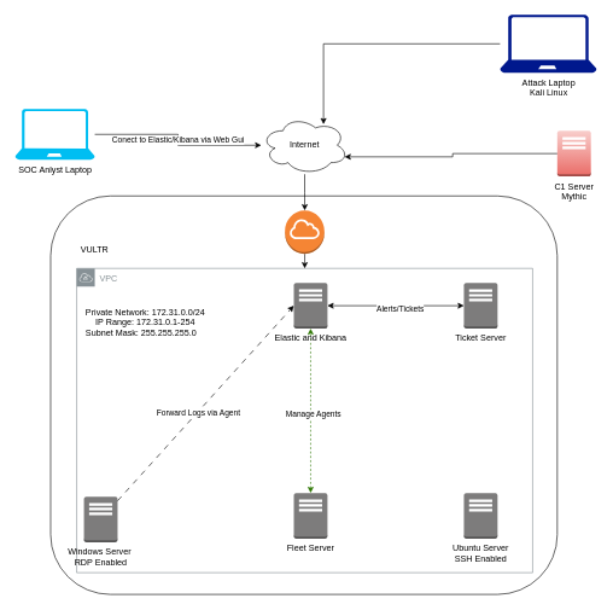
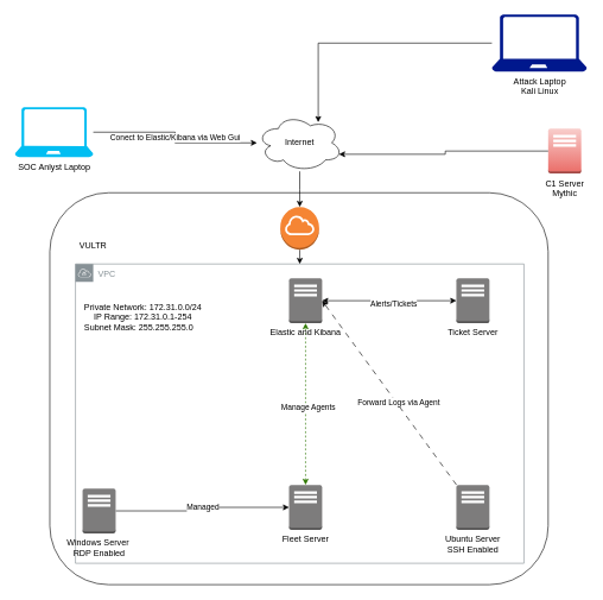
  <mxCell id="0" />
  <mxCell id="1" parent="0" />
  <mxCell id="2" value="" style="rounded=1;whiteSpace=wrap;html=1;" vertex="1" parent="1"><mxGeometry x="69" y="270" width="700" height="550" as="geometry" /></mxCell>
  <mxCell id="3" value="VPC" style="sketch=0;outlineConnect=0;gradientColor=none;html=1;whiteSpace=wrap;fontSize=12;fontStyle=0;shape=mxgraph.aws4.group;grIcon=mxgraph.aws4.group_vpc;strokeColor=#879196;fillColor=none;verticalAlign=top;align=left;spacingLeft=30;fontColor=#879196;dashed=0;" vertex="1" parent="1"><mxGeometry x="105" y="370" width="630" height="420" as="geometry" /></mxCell>
  <mxCell id="4" style="edgeStyle=orthogonalEdgeStyle;rounded=0;orthogonalLoop=1;jettySize=auto;html=1;startArrow=classic;startFill=1;" edge="1" parent="1" source="6" target="13"><mxGeometry relative="1" as="geometry" /></mxCell>
  <mxCell id="5" value="Alerts/Tickets" style="edgeLabel;html=1;align=center;verticalAlign=middle;resizable=0;points=[];" vertex="1" connectable="0" parent="4"><mxGeometry x="-0.056" y="4" relative="1" as="geometry"><mxPoint as="offset" /></mxGeometry></mxCell>
  <mxCell id="6" value="Ticket Server" style="outlineConnect=0;dashed=0;verticalLabelPosition=bottom;verticalAlign=top;align=center;html=1;shape=mxgraph.aws3.traditional_server;fillColor=#7D7C7C;gradientColor=none;" vertex="1" parent="1"><mxGeometry x="640" y="390" width="46.5" height="63" as="geometry" /></mxCell>
  <mxCell id="7" style="edgeStyle=orthogonalEdgeStyle;rounded=0;orthogonalLoop=1;jettySize=auto;html=1;startArrow=classic;startFill=1;fillColor=#60a917;strokeColor=#2D7600;dashed=1;" edge="1" parent="1" source="9" target="13"><mxGeometry relative="1" as="geometry" /></mxCell>
  <mxCell id="8" value="Manage Agents" style="edgeLabel;html=1;align=center;verticalAlign=middle;resizable=0;points=[];" vertex="1" connectable="0" parent="7"><mxGeometry x="-0.04" y="-3" relative="1" as="geometry"><mxPoint as="offset" /></mxGeometry></mxCell>
  <mxCell id="9" value="Fleet Server" style="outlineConnect=0;dashed=0;verticalLabelPosition=bottom;verticalAlign=top;align=center;html=1;shape=mxgraph.aws3.traditional_server;fillColor=#7D7C7C;gradientColor=none;" vertex="1" parent="1"><mxGeometry x="405" y="680" width="46.5" height="63" as="geometry" /></mxCell>
+ <mxCell id="10" style="edgeStyle=orthogonalEdgeStyle;rounded=0;orthogonalLoop=1;jettySize=auto;html=1;" edge="1" parent="1" source="12" target="9"><mxGeometry relative="1" as="geometry" /></mxCell>
+ <mxCell id="11" value="Managed" style="edgeLabel;html=1;align=center;verticalAlign=middle;resizable=0;points=[];" vertex="1" connectable="0" parent="10"><mxGeometry x="0.186" y="3" relative="1" as="geometry"><mxPoint x="-20" y="3" as="offset" /></mxGeometry></mxCell>
  <mxCell id="12" value="Windows Server&amp;nbsp;&lt;div&gt;RDP Enabled&lt;/div&gt;&lt;div&gt;&lt;span style=&quot;white-space: pre;&quot;&gt;&#09;&lt;/span&gt;&lt;br&gt;&lt;/div&gt;" style="outlineConnect=0;dashed=0;verticalLabelPosition=bottom;verticalAlign=top;align=center;html=1;shape=mxgraph.aws3.traditional_server;fillColor=#7D7C7C;gradientColor=none;" vertex="1" parent="1"><mxGeometry x="115" y="685" width="46.5" height="63" as="geometry" /></mxCell>
  <mxCell id="13" value="Elastic and Kibana" style="outlineConnect=0;dashed=0;verticalLabelPosition=bottom;verticalAlign=top;align=center;html=1;shape=mxgraph.aws3.traditional_server;fillColor=#7D7C7C;gradientColor=none;" vertex="1" parent="1"><mxGeometry x="405" y="390" width="46.5" height="63" as="geometry" /></mxCell>
  <mxCell id="14" value="Ubuntu Server&lt;div&gt;SSH Enabled&lt;/div&gt;" style="outlineConnect=0;dashed=0;verticalLabelPosition=bottom;verticalAlign=top;align=center;html=1;shape=mxgraph.aws3.traditional_server;fillColor=#7D7C7C;gradientColor=none;" vertex="1" parent="1"><mxGeometry x="640" y="680" width="46.5" height="63" as="geometry" /></mxCell>
  <mxCell id="15" value="C1 Server&lt;div&gt;Mythic&lt;/div&gt;" style="outlineConnect=0;dashed=0;verticalLabelPosition=bottom;verticalAlign=top;align=center;html=1;shape=mxgraph.aws3.traditional_server;fillColor=#f8cecc;strokeColor=#b85450;gradientColor=#ea6b66;" vertex="1" parent="1"><mxGeometry x="769" y="180" width="46.5" height="63" as="geometry" /></mxCell>
  <mxCell id="16" value="VULTR" style="text;html=1;align=center;verticalAlign=middle;whiteSpace=wrap;rounded=0;" vertex="1" parent="1"><mxGeometry x="100" y="330" width="60" height="30" as="geometry" /></mxCell>
- <mxCell id="17" style="rounded=0;orthogonalLoop=1;jettySize=auto;html=1;entryX=0;entryY=0.5;entryDx=0;entryDy=0;entryPerimeter=0;dashed=1;dashPattern=8 8;" edge="1" parent="1" source="12" target="13"><mxGeometry relative="1" as="geometry" /></mxCell>
- <mxCell id="18" value="Forward Logs via Agent" style="edgeLabel;html=1;align=center;verticalAlign=middle;resizable=0;points=[];" vertex="1" connectable="0" parent="17"><mxGeometry x="-0.089" y="-1" relative="1" as="geometry"><mxPoint as="offset" /></mxGeometry></mxCell>
+ <mxCell id="19" style="rounded=0;orthogonalLoop=1;jettySize=auto;html=1;entryX=1;entryY=0.5;entryDx=0;entryDy=0;entryPerimeter=0;dashed=1;dashPattern=8 8;" edge="1" parent="1" source="14" target="13"><mxGeometry relative="1" as="geometry" /></mxCell>
+ <mxCell id="20" value="Forward Logs via Agent" style="edgeLabel;html=1;align=center;verticalAlign=middle;resizable=0;points=[];" vertex="1" connectable="0" parent="19"><mxGeometry x="-0.115" y="-3" relative="1" as="geometry"><mxPoint as="offset" /></mxGeometry></mxCell>
  <mxCell id="21" value="Private Network: 172.31.0.0/24&lt;div&gt;IP Range: 172.31.0.1-254&lt;/div&gt;&lt;div style=&quot;text-align: left;&quot;&gt;Subnet Mask: 255.255.255.0&lt;/div&gt;" style="text;html=1;align=center;verticalAlign=middle;whiteSpace=wrap;rounded=0;" vertex="1" parent="1"><mxGeometry x="110" y="400" width="180" height="90" as="geometry" /></mxCell>
  <mxCell id="22" style="edgeStyle=orthogonalEdgeStyle;rounded=0;orthogonalLoop=1;jettySize=auto;html=1;" edge="1" parent="1" source="23" target="3"><mxGeometry relative="1" as="geometry" /></mxCell>
  <mxCell id="23" value="" style="outlineConnect=0;dashed=0;verticalLabelPosition=bottom;verticalAlign=top;align=center;html=1;shape=mxgraph.aws3.internet_gateway;fillColor=#F58534;gradientColor=none;" vertex="1" parent="1"><mxGeometry x="392.75" y="290" width="54.5" height="60" as="geometry" /></mxCell>
  <mxCell id="24" style="edgeStyle=orthogonalEdgeStyle;rounded=0;orthogonalLoop=1;jettySize=auto;html=1;" edge="1" parent="1" source="25" target="23"><mxGeometry relative="1" as="geometry" /></mxCell>
  <mxCell id="25" value="Internet" style="ellipse;shape=cloud;whiteSpace=wrap;html=1;" vertex="1" parent="1"><mxGeometry x="360" y="160" width="120" height="80" as="geometry" /></mxCell>
  <mxCell id="26" style="edgeStyle=orthogonalEdgeStyle;rounded=0;orthogonalLoop=1;jettySize=auto;html=1;" edge="1" parent="1" source="28" target="25"><mxGeometry relative="1" as="geometry" /></mxCell>
  <mxCell id="27" value="Conect to Elastic/Kibana via Web Gui" style="edgeLabel;html=1;align=center;verticalAlign=middle;resizable=0;points=[];" vertex="1" connectable="0" parent="26"><mxGeometry x="-0.004" y="-1" relative="1" as="geometry"><mxPoint as="offset" /></mxGeometry></mxCell>
  <mxCell id="28" value="SOC Anlyst Laptop" style="verticalLabelPosition=bottom;html=1;verticalAlign=top;align=center;strokeColor=none;fillColor=#00BEF2;shape=mxgraph.azure.laptop;pointerEvents=1;" vertex="1" parent="1"><mxGeometry x="20" y="150" width="110" height="70" as="geometry" /></mxCell>
  <mxCell id="29" value="Attack Laptop&lt;div&gt;Kali Linux&lt;/div&gt;" style="sketch=0;aspect=fixed;pointerEvents=1;shadow=0;dashed=0;html=1;strokeColor=none;labelPosition=center;verticalLabelPosition=bottom;verticalAlign=top;align=center;fillColor=#00188D;shape=mxgraph.azure.laptop" vertex="1" parent="1"><mxGeometry x="690" y="20" width="133.33" height="80" as="geometry" /></mxCell>
  <mxCell id="30" style="edgeStyle=orthogonalEdgeStyle;rounded=0;orthogonalLoop=1;jettySize=auto;html=1;entryX=0.96;entryY=0.7;entryDx=0;entryDy=0;entryPerimeter=0;" edge="1" parent="1" source="15" target="25"><mxGeometry relative="1" as="geometry" /></mxCell>
  <mxCell id="31" style="edgeStyle=orthogonalEdgeStyle;rounded=0;orthogonalLoop=1;jettySize=auto;html=1;entryX=0.717;entryY=0.138;entryDx=0;entryDy=0;entryPerimeter=0;" edge="1" parent="1" source="29" target="25"><mxGeometry relative="1" as="geometry" /></mxCell>
